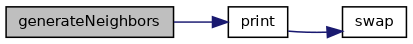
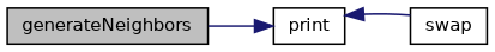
  digraph {
    rankdir=LR
    node [color=black fillcolor=white fontname=Helvetica fontsize=10 shape=record style=filled]
    edge [color=midnightblue fontname=Helvetica fontsize=10 labelfontname=Helvetica labelfontsize=10 style=solid]
    n1 [fillcolor=grey75 fontcolor=black height=0.2 label=generateNeighbors width=0.4]
    n2 [height=0.2 label=print width=0.4]
    n3 [height=0.2 label=swap width=0.4]
    n1 -> n2
-   n2 -> n3
+   n3 -> n2
  }
